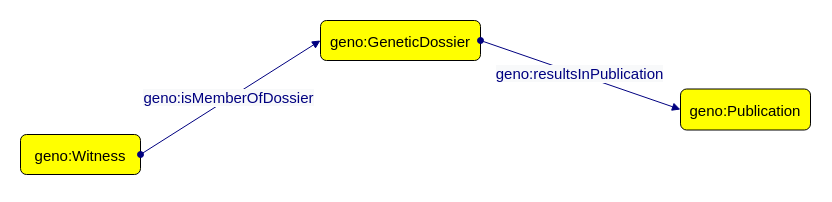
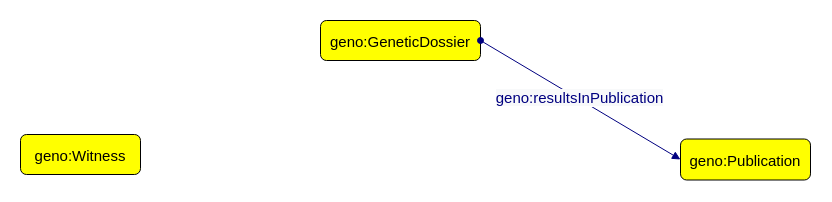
  <mxCell id="0" />
  <mxCell id="1" parent="0" />
  <mxCell id="2" value="geno:Witness" style="graphMlID=n4;shape=rect;rounded=1;arcsize=30;fillColor=#ffff00;strokeColor=#000000;strokeWidth=1.0;fontFamily=Helvetica;fontSize=15;" vertex="1" parent="1"><mxGeometry x="20" y="134" width="120" height="40" as="geometry" /></mxCell>
- <mxCell id="3" value="" style="graphMlID=e0;rounded=0;endArrow=block;strokeColor=#000080;strokeWidth=1.0;startArrow=oval;startFill=1;endFill=1;exitX=1;exitY=0.5;exitDx=0;exitDy=0;entryX=0;entryY=0.5;entryDx=0;entryDy=0;fontFamily=Helvetica;fontSize=15;" edge="1" parent="1" source="2" target="5"><mxGeometry relative="1" as="geometry"><mxPoint x="240" y="140" as="sourcePoint" /><mxPoint x="370" y="200" as="targetPoint" /></mxGeometry></mxCell>
- <mxCell id="4" value="&lt;span style=&quot;color: rgb(0, 0, 128); font-size: 15px; background-color: rgb(248, 249, 250);&quot;&gt;geno:isMemberOfDossier&lt;/span&gt;" style="text;html=1;align=center;verticalAlign=middle;resizable=0;points=[];labelBackgroundColor=#ffffff;fontFamily=Helvetica;fontSize=15;" vertex="1" connectable="0" parent="3"><mxGeometry x="-0.017" y="2" relative="1" as="geometry"><mxPoint as="offset" /></mxGeometry></mxCell>
  <mxCell id="5" value="geno:GeneticDossier" style="graphMlID=n4;shape=rect;rounded=1;arcsize=30;fillColor=#ffff00;strokeColor=#000000;strokeWidth=1.0;fontFamily=Helvetica;fontSize=15;" vertex="1" parent="1"><mxGeometry x="320" y="20" width="160" height="40" as="geometry" /></mxCell>
- <mxCell id="6" value="geno:Publication" style="graphMlID=n4;shape=rect;rounded=1;arcsize=30;fillColor=#ffff00;strokeColor=#000000;strokeWidth=1.0;fontFamily=Helvetica;fontSize=15;" vertex="1" parent="1"><mxGeometry x="680" y="88.5" width="130" height="41" as="geometry" /></mxCell>
+ <mxCell id="6" value="geno:Publication" style="graphMlID=n4;shape=rect;rounded=1;arcsize=30;fillColor=#ffff00;strokeColor=#000000;strokeWidth=1.0;fontFamily=Helvetica;fontSize=15;" vertex="1" parent="1"><mxGeometry x="680" y="138.5" width="130" height="41" as="geometry" /></mxCell>
  <mxCell id="7" value="" style="graphMlID=e0;rounded=0;endArrow=block;strokeColor=#000080;strokeWidth=1.0;startArrow=oval;startFill=1;endFill=1;exitX=1;exitY=0.5;exitDx=0;exitDy=0;entryX=0;entryY=0.5;entryDx=0;entryDy=0;fontFamily=Helvetica;fontSize=15;" edge="1" parent="1" source="5" target="6"><mxGeometry relative="1" as="geometry"><mxPoint x="340" y="220.082" as="sourcePoint" /><mxPoint x="491" y="220" as="targetPoint" /></mxGeometry></mxCell>
  <mxCell id="8" value="&lt;font color=&quot;#000080&quot; style=&quot;font-size: 15px;&quot;&gt;&lt;span style=&quot;font-size: 15px; background-color: rgb(248, 249, 250);&quot;&gt;geno:resultsInPublication&lt;/span&gt;&lt;/font&gt;" style="text;html=1;align=center;verticalAlign=middle;resizable=0;points=[];labelBackgroundColor=#ffffff;fontFamily=Helvetica;fontSize=15;" vertex="1" connectable="0" parent="7"><mxGeometry x="-0.017" y="2" relative="1" as="geometry"><mxPoint as="offset" /></mxGeometry></mxCell>
